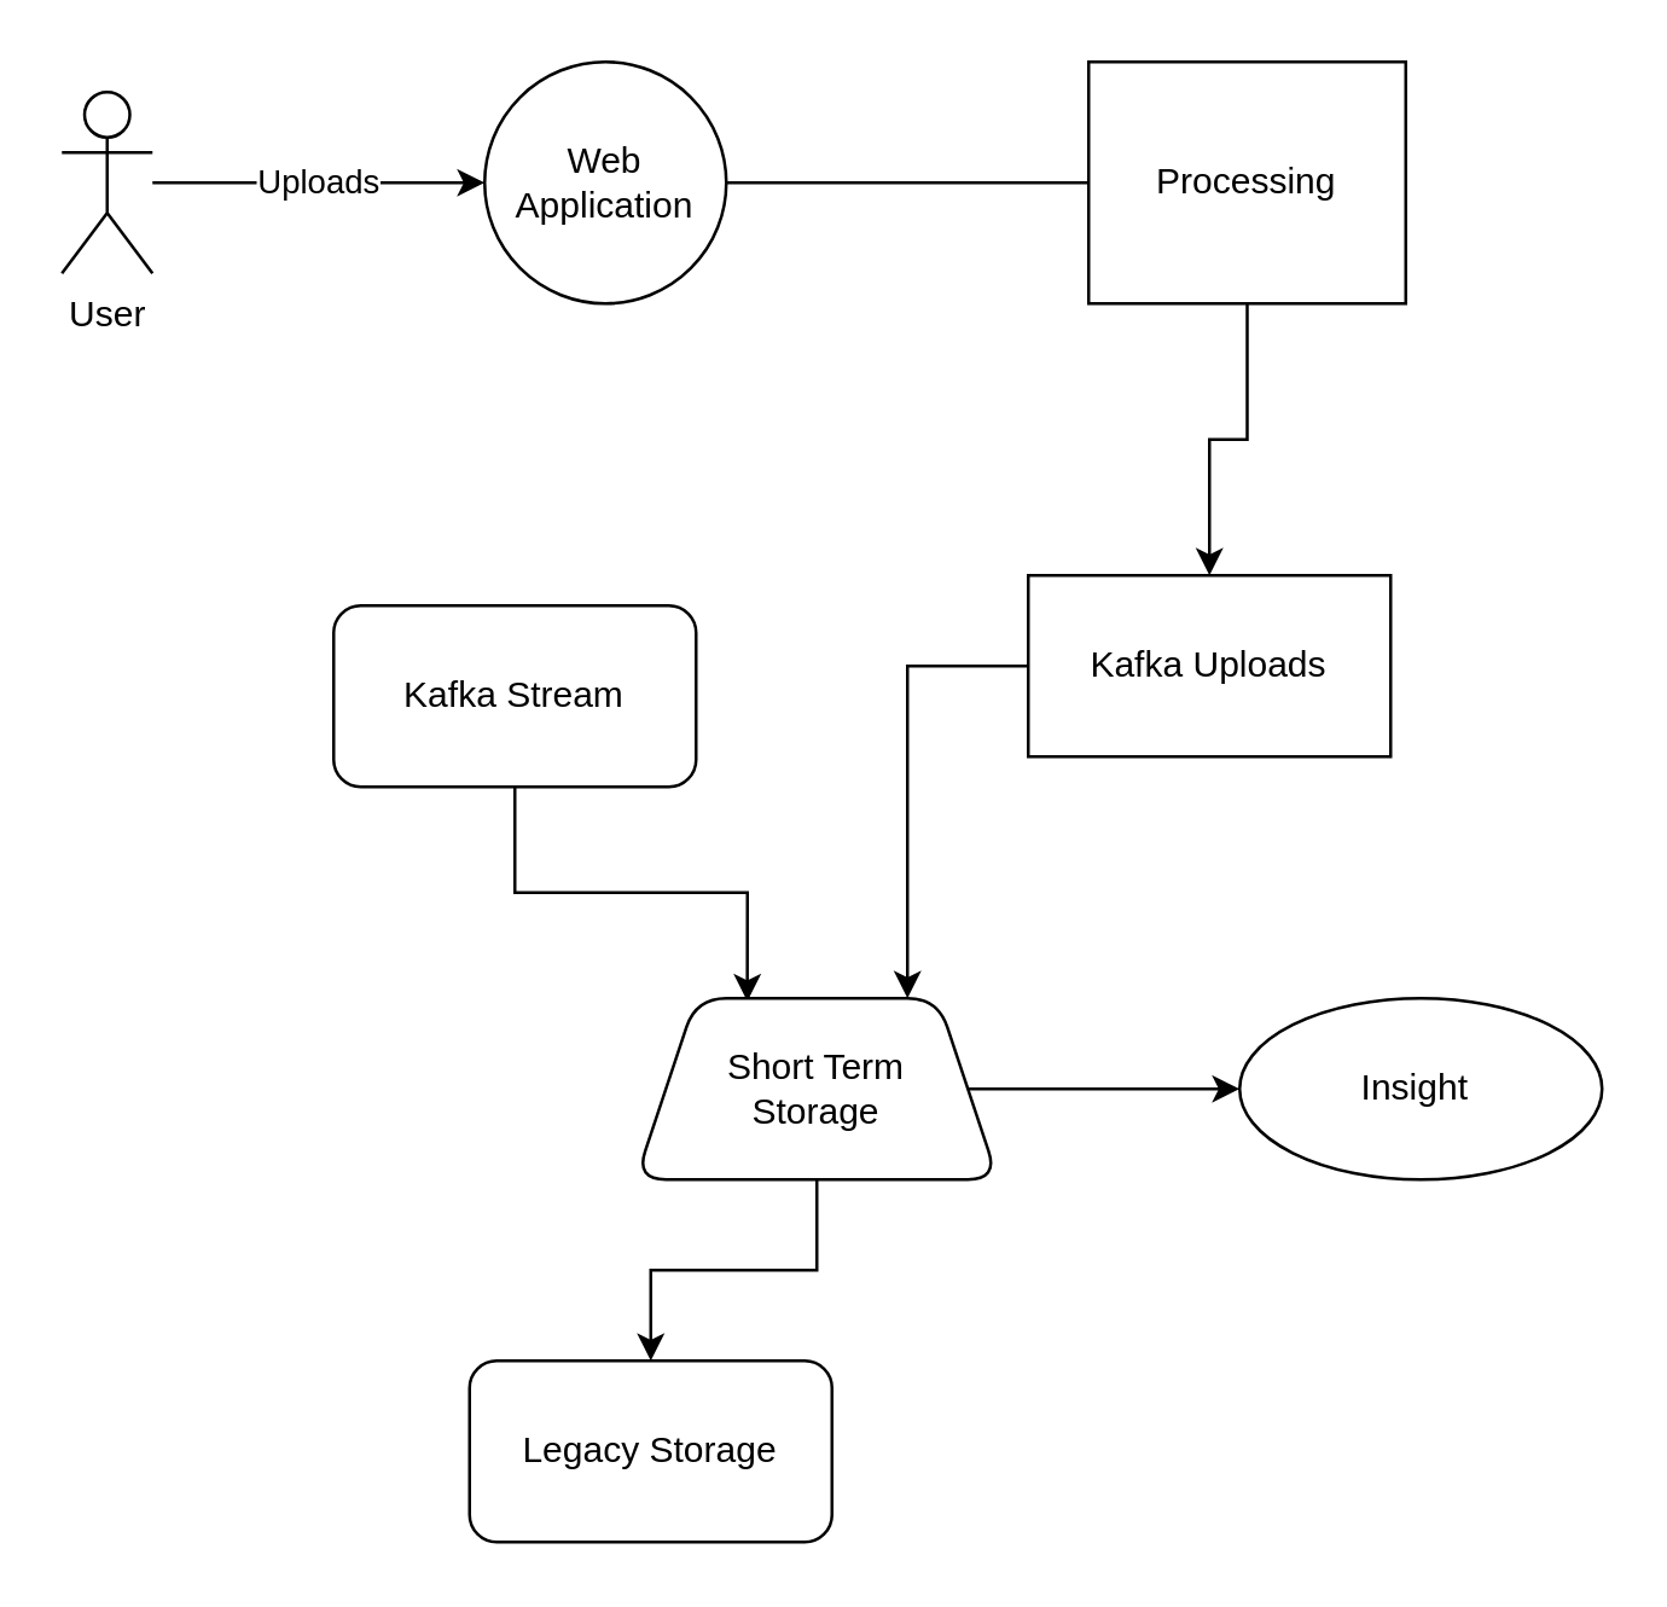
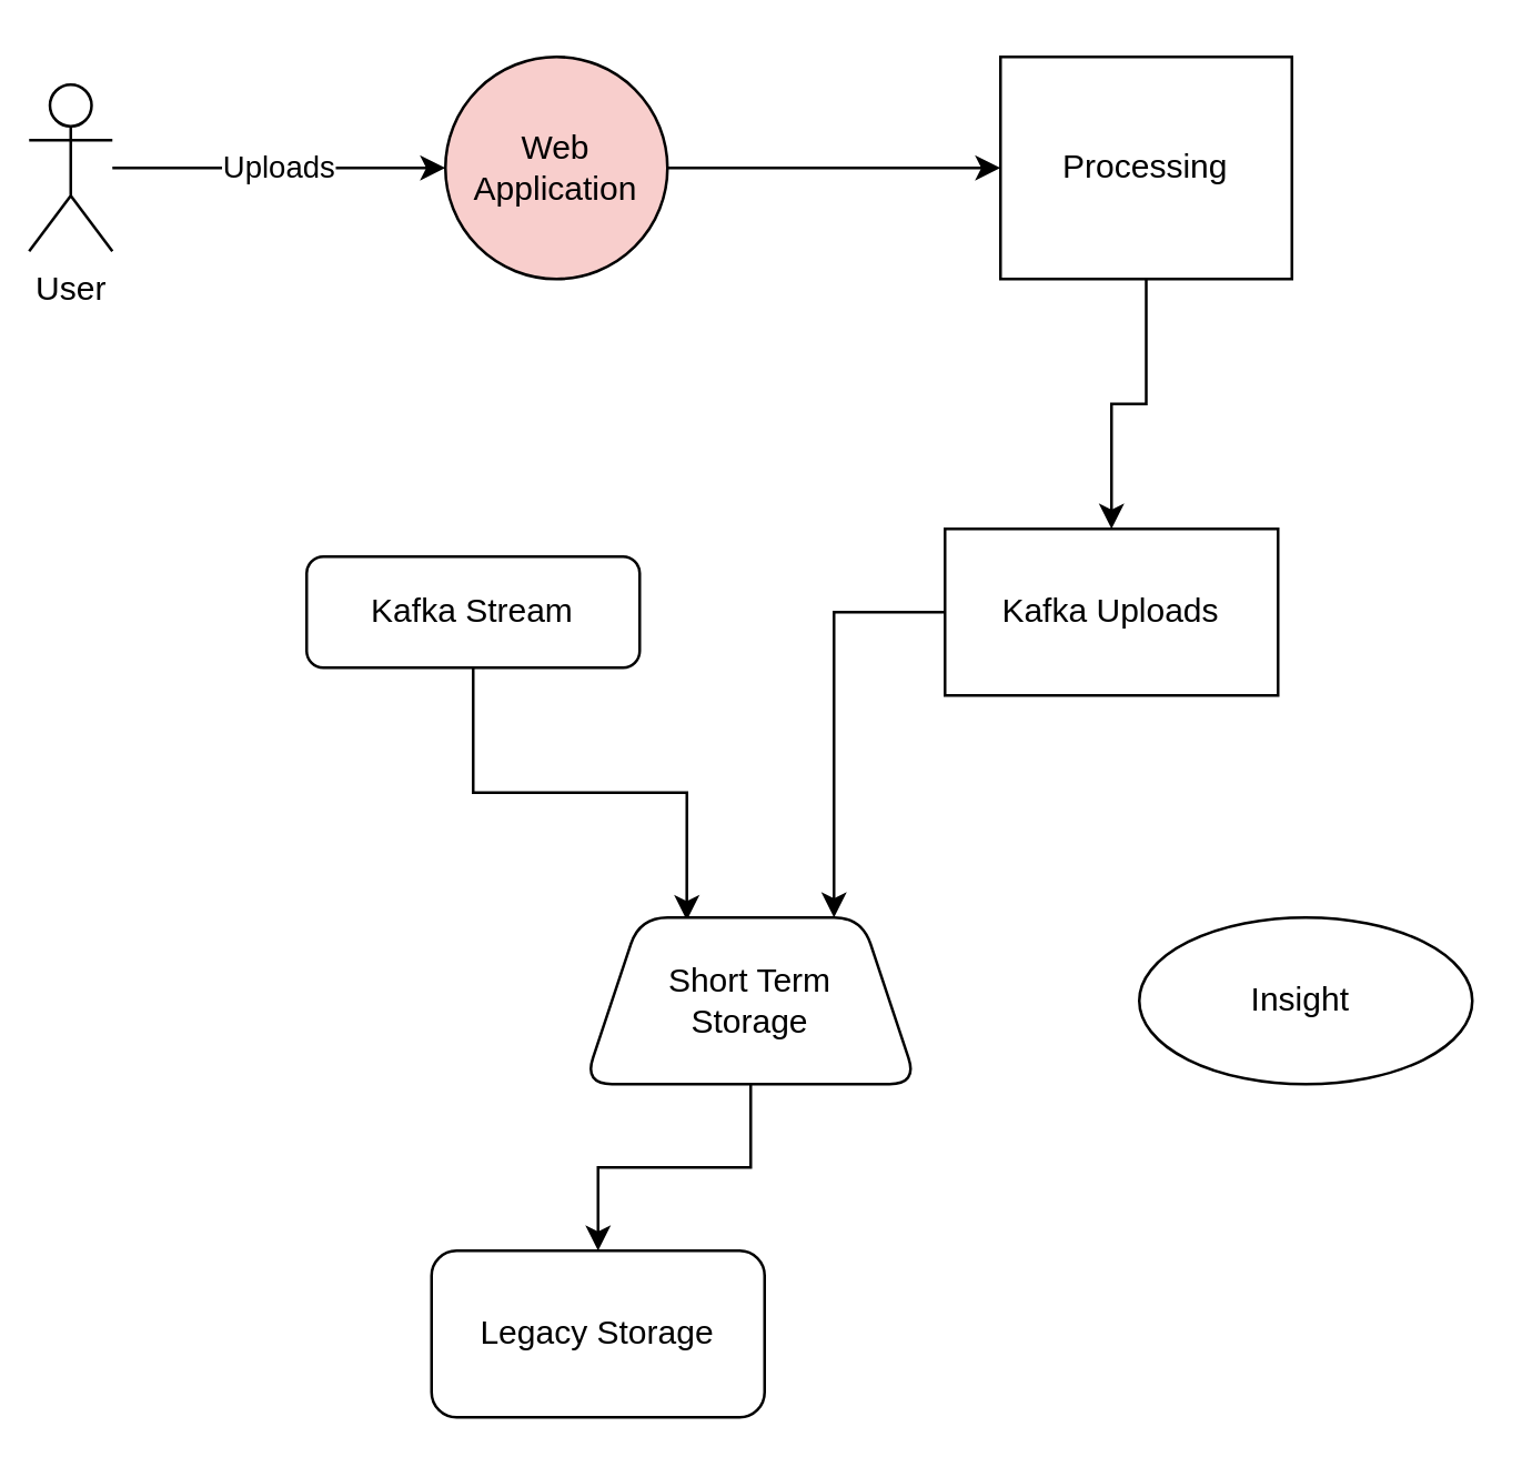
  <mxCell id="0" />
  <mxCell id="1" parent="0" />
  <mxCell id="2" value="Uploads" style="edgeStyle=orthogonalEdgeStyle;rounded=0;orthogonalLoop=1;jettySize=auto;html=1;" edge="1" parent="1" source="3" target="5"><mxGeometry relative="1" as="geometry" /></mxCell>
- <mxCell id="3" value="User" style="shape=umlActor;verticalLabelPosition=bottom;verticalAlign=top;html=1;outlineConnect=0;" vertex="1" parent="1"><mxGeometry x="20" y="30" width="30" height="60" as="geometry" /></mxCell>
- <mxCell id="4" value="" style="edgeStyle=orthogonalEdgeStyle;rounded=0;orthogonalLoop=1;jettySize=auto;html=1;endArrow=none;" edge="1" parent="1" source="5" target="7"><mxGeometry relative="1" as="geometry" /></mxCell>
- <mxCell id="5" value="Web Application" style="ellipse;whiteSpace=wrap;html=1;aspect=fixed;" vertex="1" parent="1"><mxGeometry x="160" y="20" width="80" height="80" as="geometry" /></mxCell>
+ <mxCell id="3" value="User" style="shape=umlActor;verticalLabelPosition=bottom;verticalAlign=top;html=1;outlineConnect=0;" vertex="1" parent="1"><mxGeometry x="10" y="30" width="30" height="60" as="geometry" /></mxCell>
+ <mxCell id="4" value="" style="edgeStyle=orthogonalEdgeStyle;rounded=0;orthogonalLoop=1;jettySize=auto;html=1;" edge="1" parent="1" source="5" target="7"><mxGeometry relative="1" as="geometry" /></mxCell>
+ <mxCell id="5" value="Web Application" style="ellipse;whiteSpace=wrap;html=1;aspect=fixed;fillColor=#f8cecc;" vertex="1" parent="1"><mxGeometry x="160" y="20" width="80" height="80" as="geometry" /></mxCell>
  <mxCell id="6" value="" style="edgeStyle=orthogonalEdgeStyle;rounded=0;orthogonalLoop=1;jettySize=auto;html=1;" edge="1" parent="1" source="7" target="11"><mxGeometry relative="1" as="geometry" /></mxCell>
  <mxCell id="7" value="Processing" style="whiteSpace=wrap;html=1;aspect=fixed;" vertex="1" parent="1"><mxGeometry x="360" y="20" width="105" height="80" as="geometry" /></mxCell>
  <mxCell id="8" value="" style="edgeStyle=orthogonalEdgeStyle;rounded=0;orthogonalLoop=1;jettySize=auto;html=1;entryX=0.308;entryY=0.017;entryDx=0;entryDy=0;entryPerimeter=0;" edge="1" parent="1" source="9" target="14"><mxGeometry relative="1" as="geometry" /></mxCell>
- <mxCell id="9" value="Kafka Stream" style="rounded=1;whiteSpace=wrap;html=1;" vertex="1" parent="1"><mxGeometry x="110" y="200" width="120" height="60" as="geometry" /></mxCell>
+ <mxCell id="9" value="Kafka Stream" style="rounded=1;whiteSpace=wrap;html=1;" vertex="1" parent="1"><mxGeometry x="110" y="200" width="120" height="40" as="geometry" /></mxCell>
  <mxCell id="10" value="" style="edgeStyle=orthogonalEdgeStyle;rounded=0;orthogonalLoop=1;jettySize=auto;html=1;entryX=0.75;entryY=0;entryDx=0;entryDy=0;" edge="1" parent="1" source="11" target="14"><mxGeometry relative="1" as="geometry"><mxPoint x="300" y="420" as="targetPoint" /></mxGeometry></mxCell>
  <mxCell id="11" value="Kafka Uploads" style="whiteSpace=wrap;html=1;" vertex="1" parent="1"><mxGeometry x="340" y="190" width="120" height="60" as="geometry" /></mxCell>
  <mxCell id="12" value="" style="edgeStyle=orthogonalEdgeStyle;rounded=0;orthogonalLoop=1;jettySize=auto;html=1;" edge="1" parent="1" source="14" target="15"><mxGeometry relative="1" as="geometry" /></mxCell>
- <mxCell id="13" value="" style="edgeStyle=orthogonalEdgeStyle;rounded=0;orthogonalLoop=1;jettySize=auto;html=1;" edge="1" parent="1" source="14" target="16"><mxGeometry relative="1" as="geometry" /></mxCell>
  <mxCell id="14" value="Short Term&lt;br&gt;Storage" style="shape=trapezoid;perimeter=trapezoidPerimeter;whiteSpace=wrap;html=1;fixedSize=1;rounded=1;" vertex="1" parent="1"><mxGeometry x="210" y="330" width="120" height="60" as="geometry" /></mxCell>
  <mxCell id="15" value="Legacy Storage" style="whiteSpace=wrap;html=1;rounded=1;" vertex="1" parent="1"><mxGeometry x="155" y="450" width="120" height="60" as="geometry" /></mxCell>
  <mxCell id="16" value="Insight&amp;nbsp;" style="ellipse;whiteSpace=wrap;html=1;rounded=1;" vertex="1" parent="1"><mxGeometry x="410" y="330" width="120" height="60" as="geometry" /></mxCell>
